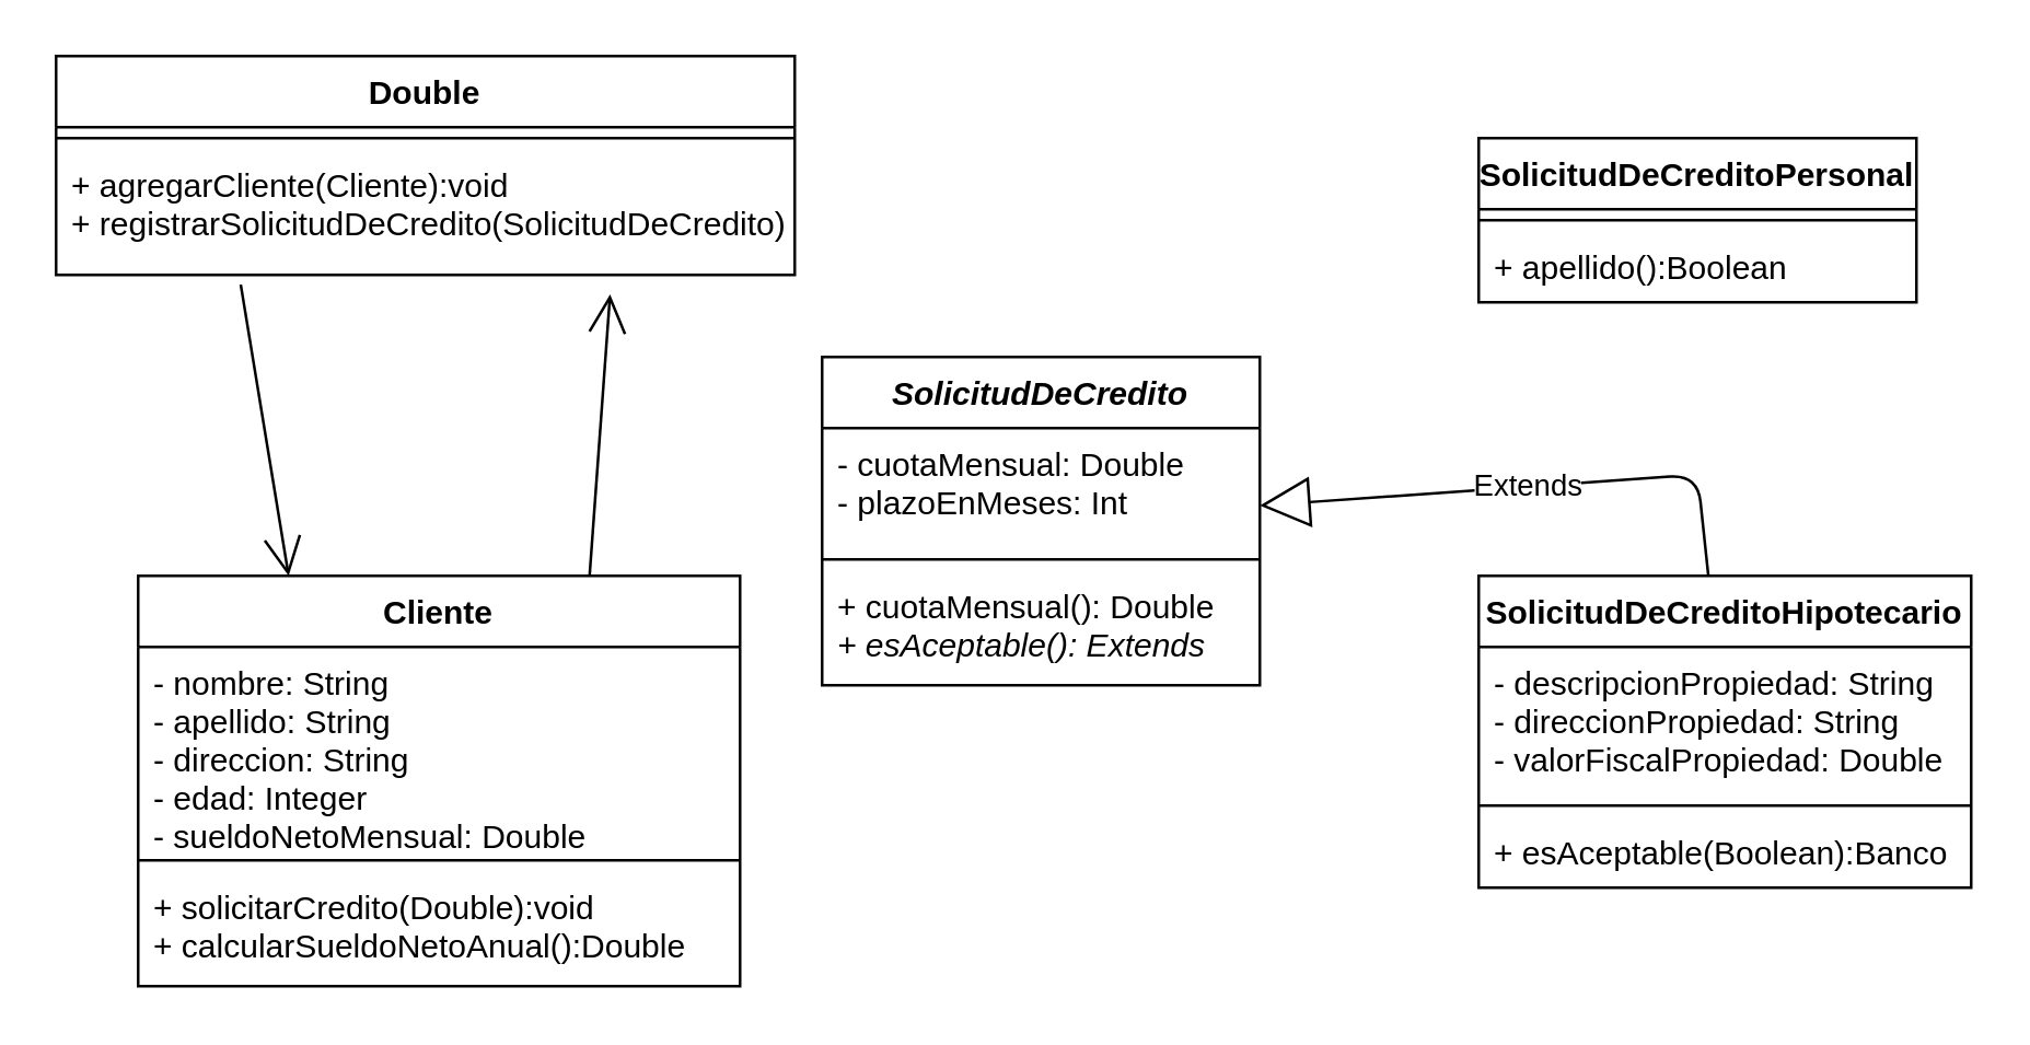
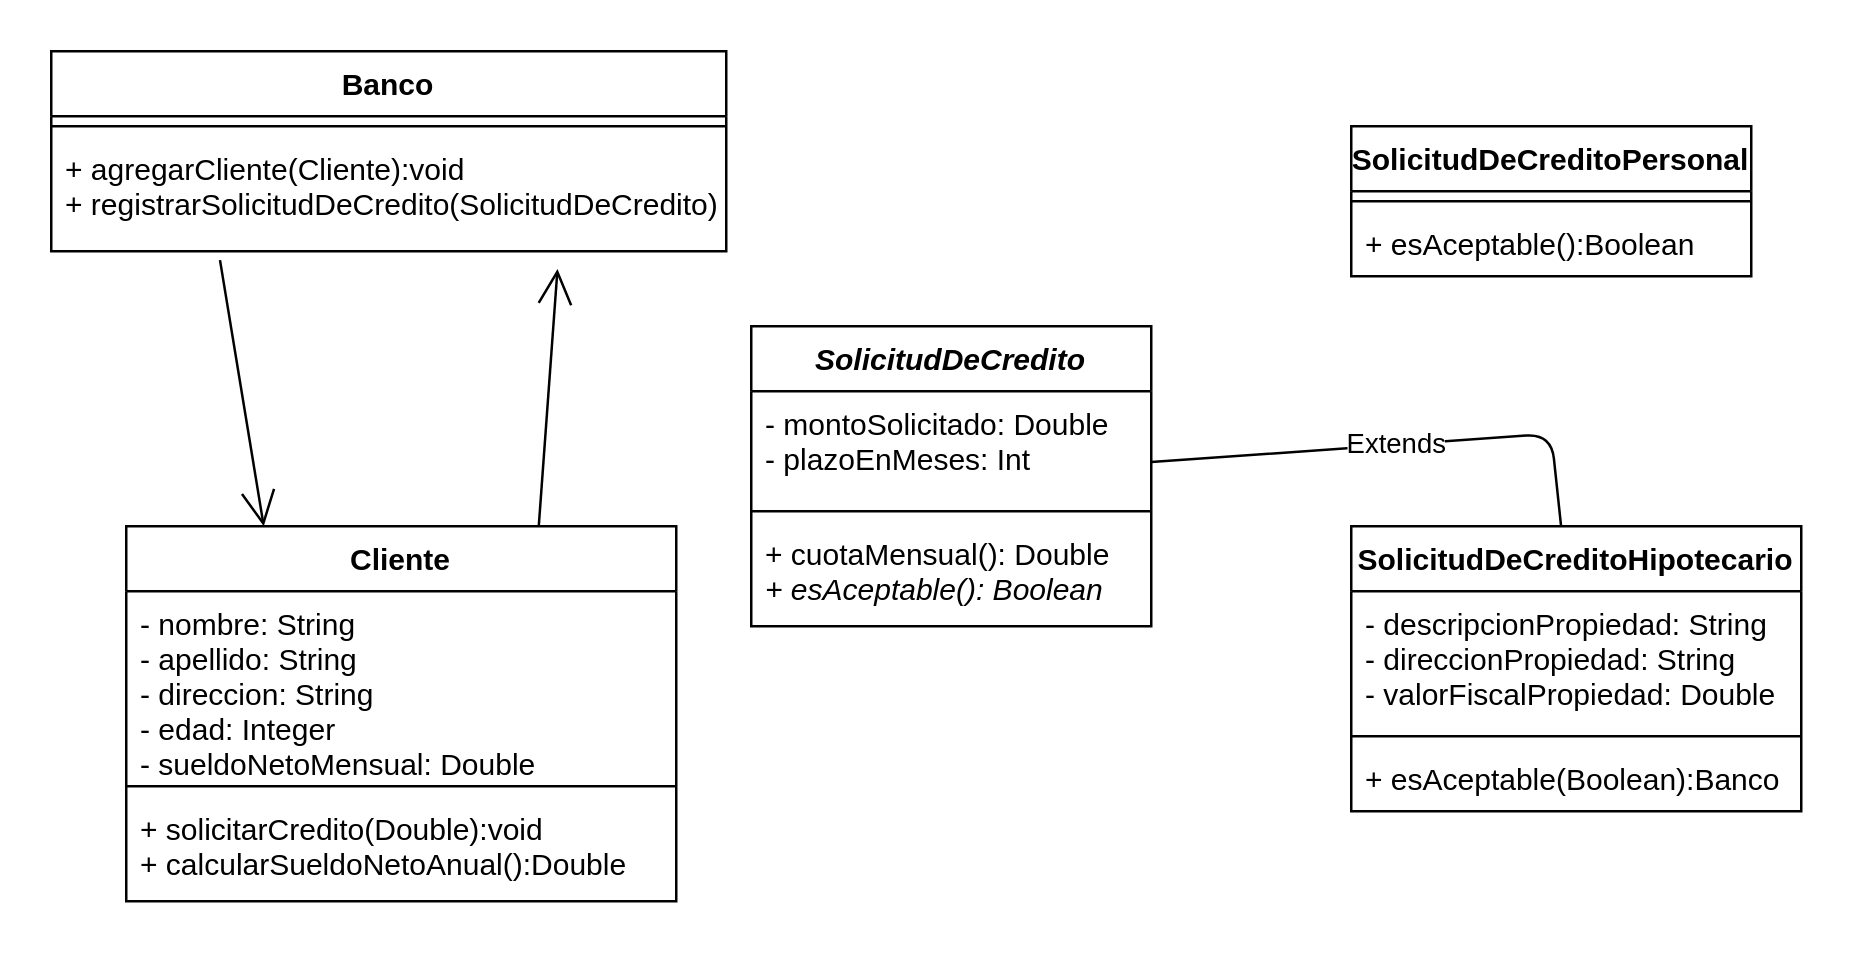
  <mxCell id="0" />
  <mxCell id="1" parent="0" />
  <mxCell id="2" value="SolicitudDeCredito" style="swimlane;fontStyle=3;align=center;verticalAlign=top;childLayout=stackLayout;horizontal=1;startSize=26;horizontalStack=0;resizeParent=1;resizeParentMax=0;resizeLast=0;collapsible=1;marginBottom=0;" vertex="1" parent="1"><mxGeometry x="300" y="130" width="160" height="120" as="geometry" /></mxCell>
- <mxCell id="3" value="- cuotaMensual: Double&#10;- plazoEnMeses: Int" style="text;strokeColor=none;fillColor=none;align=left;verticalAlign=top;spacingLeft=4;spacingRight=4;overflow=hidden;rotatable=0;points=[[0,0.5],[1,0.5]];portConstraint=eastwest;" vertex="1" parent="2"><mxGeometry y="26" width="160" height="44" as="geometry" /></mxCell>
+ <mxCell id="3" value="- montoSolicitado: Double&#10;- plazoEnMeses: Int" style="text;strokeColor=none;fillColor=none;align=left;verticalAlign=top;spacingLeft=4;spacingRight=4;overflow=hidden;rotatable=0;points=[[0,0.5],[1,0.5]];portConstraint=eastwest;" vertex="1" parent="2"><mxGeometry y="26" width="160" height="44" as="geometry" /></mxCell>
  <mxCell id="4" value="" style="line;strokeWidth=1;fillColor=none;align=left;verticalAlign=middle;spacingTop=-1;spacingLeft=3;spacingRight=3;rotatable=0;labelPosition=right;points=[];portConstraint=eastwest;" vertex="1" parent="2"><mxGeometry y="70" width="160" height="8" as="geometry" /></mxCell>
- <mxCell id="5" value="+ cuotaMensual(): Double&lt;br&gt;&lt;i&gt;+ esAceptable(): Extends&lt;/i&gt;" style="text;strokeColor=none;fillColor=none;align=left;verticalAlign=top;spacingLeft=4;spacingRight=4;overflow=hidden;rotatable=0;points=[[0,0.5],[1,0.5]];portConstraint=eastwest;html=1;" vertex="1" parent="2"><mxGeometry y="78" width="160" height="42" as="geometry" /></mxCell>
+ <mxCell id="5" value="+ cuotaMensual(): Double&lt;br&gt;&lt;i&gt;+ esAceptable(): Boolean&lt;/i&gt;" style="text;strokeColor=none;fillColor=none;align=left;verticalAlign=top;spacingLeft=4;spacingRight=4;overflow=hidden;rotatable=0;points=[[0,0.5],[1,0.5]];portConstraint=eastwest;html=1;" vertex="1" parent="2"><mxGeometry y="78" width="160" height="42" as="geometry" /></mxCell>
  <mxCell id="6" value="SolicitudDeCreditoHipotecario" style="swimlane;fontStyle=1;align=center;verticalAlign=top;childLayout=stackLayout;horizontal=1;startSize=26;horizontalStack=0;resizeParent=1;resizeParentMax=0;resizeLast=0;collapsible=1;marginBottom=0;" vertex="1" parent="1"><mxGeometry x="540" y="210" width="180" height="114" as="geometry" /></mxCell>
  <mxCell id="7" value="- descripcionPropiedad: String&#10;- direccionPropiedad: String&#10;- valorFiscalPropiedad: Double" style="text;strokeColor=none;fillColor=none;align=left;verticalAlign=top;spacingLeft=4;spacingRight=4;overflow=hidden;rotatable=0;points=[[0,0.5],[1,0.5]];portConstraint=eastwest;" vertex="1" parent="6"><mxGeometry y="26" width="180" height="54" as="geometry" /></mxCell>
  <mxCell id="8" value="" style="line;strokeWidth=1;fillColor=none;align=left;verticalAlign=middle;spacingTop=-1;spacingLeft=3;spacingRight=3;rotatable=0;labelPosition=right;points=[];portConstraint=eastwest;" vertex="1" parent="6"><mxGeometry y="80" width="180" height="8" as="geometry" /></mxCell>
  <mxCell id="9" value="+ esAceptable(Boolean):Banco" style="text;strokeColor=none;fillColor=none;align=left;verticalAlign=top;spacingLeft=4;spacingRight=4;overflow=hidden;rotatable=0;points=[[0,0.5],[1,0.5]];portConstraint=eastwest;" vertex="1" parent="6"><mxGeometry y="88" width="180" height="26" as="geometry" /></mxCell>
  <mxCell id="10" value="SolicitudDeCreditoPersonal" style="swimlane;fontStyle=1;align=center;verticalAlign=top;childLayout=stackLayout;horizontal=1;startSize=26;horizontalStack=0;resizeParent=1;resizeParentMax=0;resizeLast=0;collapsible=1;marginBottom=0;" vertex="1" parent="1"><mxGeometry x="540" y="50" width="160" height="60" as="geometry" /></mxCell>
  <mxCell id="11" value="" style="line;strokeWidth=1;fillColor=none;align=left;verticalAlign=middle;spacingTop=-1;spacingLeft=3;spacingRight=3;rotatable=0;labelPosition=right;points=[];portConstraint=eastwest;" vertex="1" parent="10"><mxGeometry y="26" width="160" height="8" as="geometry" /></mxCell>
- <mxCell id="12" value="+ apellido():Boolean" style="text;strokeColor=none;fillColor=none;align=left;verticalAlign=top;spacingLeft=4;spacingRight=4;overflow=hidden;rotatable=0;points=[[0,0.5],[1,0.5]];portConstraint=eastwest;" vertex="1" parent="10"><mxGeometry y="34" width="160" height="26" as="geometry" /></mxCell>
- <mxCell id="13" value="Extends" style="endArrow=block;endSize=16;endFill=0;html=1;" edge="1" parent="1" source="6" target="2"><mxGeometry width="160" relative="1" as="geometry"><mxPoint x="270" y="-10" as="sourcePoint" /><mxPoint x="430" y="-10" as="targetPoint" /><Array as="points"><mxPoint x="620" y="173" /></Array></mxGeometry></mxCell>
+ <mxCell id="12" value="+ esAceptable():Boolean" style="text;strokeColor=none;fillColor=none;align=left;verticalAlign=top;spacingLeft=4;spacingRight=4;overflow=hidden;rotatable=0;points=[[0,0.5],[1,0.5]];portConstraint=eastwest;" vertex="1" parent="10"><mxGeometry y="34" width="160" height="26" as="geometry" /></mxCell>
+ <mxCell id="13" value="Extends" style="endArrow=none;endSize=16;endFill=0;html=1;" edge="1" parent="1" source="6" target="2"><mxGeometry width="160" relative="1" as="geometry"><mxPoint x="270" y="-10" as="sourcePoint" /><mxPoint x="430" y="-10" as="targetPoint" /><Array as="points"><mxPoint x="620" y="173" /></Array></mxGeometry></mxCell>
  <mxCell id="14" value="" style="endArrow=open;endFill=1;endSize=12;html=1;entryX=0.25;entryY=0;entryDx=0;entryDy=0;exitX=0.25;exitY=1.077;exitDx=0;exitDy=0;exitPerimeter=0;" edge="1" parent="1" source="22" target="16"><mxGeometry width="160" relative="1" as="geometry"><mxPoint x="100" y="140" as="sourcePoint" /><mxPoint x="420" y="10" as="targetPoint" /></mxGeometry></mxCell>
  <mxCell id="15" value="" style="endArrow=open;endFill=1;endSize=12;html=1;exitX=0.75;exitY=0;exitDx=0;exitDy=0;entryX=0.75;entryY=1.154;entryDx=0;entryDy=0;entryPerimeter=0;" edge="1" parent="1" source="16" target="22"><mxGeometry width="160" relative="1" as="geometry"><mxPoint x="350" y="210" as="sourcePoint" /><mxPoint x="510" y="210" as="targetPoint" /></mxGeometry></mxCell>
  <mxCell id="16" value="Cliente" style="swimlane;fontStyle=1;align=center;verticalAlign=top;childLayout=stackLayout;horizontal=1;startSize=26;horizontalStack=0;resizeParent=1;resizeParentMax=0;resizeLast=0;collapsible=1;marginBottom=0;" vertex="1" parent="1"><mxGeometry x="50" y="210" width="220" height="150" as="geometry" /></mxCell>
  <mxCell id="17" value="- nombre: String&#10;- apellido: String&#10;- direccion: String&#10;- edad: Integer&#10;- sueldoNetoMensual: Double" style="text;strokeColor=none;fillColor=none;align=left;verticalAlign=top;spacingLeft=4;spacingRight=4;overflow=hidden;rotatable=0;points=[[0,0.5],[1,0.5]];portConstraint=eastwest;" vertex="1" parent="16"><mxGeometry y="26" width="220" height="74" as="geometry" /></mxCell>
  <mxCell id="18" value="" style="line;strokeWidth=1;fillColor=none;align=left;verticalAlign=middle;spacingTop=-1;spacingLeft=3;spacingRight=3;rotatable=0;labelPosition=right;points=[];portConstraint=eastwest;" vertex="1" parent="16"><mxGeometry y="100" width="220" height="8" as="geometry" /></mxCell>
  <mxCell id="19" value="+ solicitarCredito(Double):void&#10;+ calcularSueldoNetoAnual():Double" style="text;strokeColor=none;fillColor=none;align=left;verticalAlign=top;spacingLeft=4;spacingRight=4;overflow=hidden;rotatable=0;points=[[0,0.5],[1,0.5]];portConstraint=eastwest;" vertex="1" parent="16"><mxGeometry y="108" width="220" height="42" as="geometry" /></mxCell>
- <mxCell id="20" value="Double" style="swimlane;fontStyle=1;align=center;verticalAlign=top;childLayout=stackLayout;horizontal=1;startSize=26;horizontalStack=0;resizeParent=1;resizeParentMax=0;resizeLast=0;collapsible=1;marginBottom=0;" vertex="1" parent="1"><mxGeometry y="20" width="270" height="80" as="geometry" x="20" /></mxCell>
+ <mxCell id="20" value="Banco" style="swimlane;fontStyle=1;align=center;verticalAlign=top;childLayout=stackLayout;horizontal=1;startSize=26;horizontalStack=0;resizeParent=1;resizeParentMax=0;resizeLast=0;collapsible=1;marginBottom=0;" vertex="1" parent="1"><mxGeometry y="20" width="270" height="80" as="geometry" x="20" /></mxCell>
  <mxCell id="21" value="" style="line;strokeWidth=1;fillColor=none;align=left;verticalAlign=middle;spacingTop=-1;spacingLeft=3;spacingRight=3;rotatable=0;labelPosition=right;points=[];portConstraint=eastwest;" vertex="1" parent="20"><mxGeometry y="26" width="270" height="8" as="geometry" /></mxCell>
  <mxCell id="22" value="+ agregarCliente(Cliente):void&#10;+ registrarSolicitudDeCredito(SolicitudDeCredito):void&#10;" style="text;strokeColor=none;fillColor=none;align=left;verticalAlign=top;spacingLeft=4;spacingRight=4;overflow=hidden;rotatable=0;points=[[0,0.5],[1,0.5]];portConstraint=eastwest;" vertex="1" parent="20"><mxGeometry y="34" width="270" height="46" as="geometry" /></mxCell>
